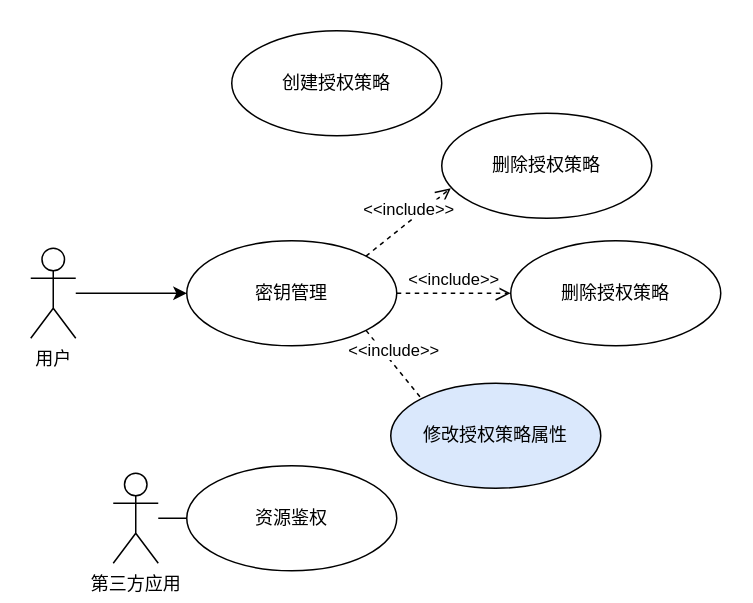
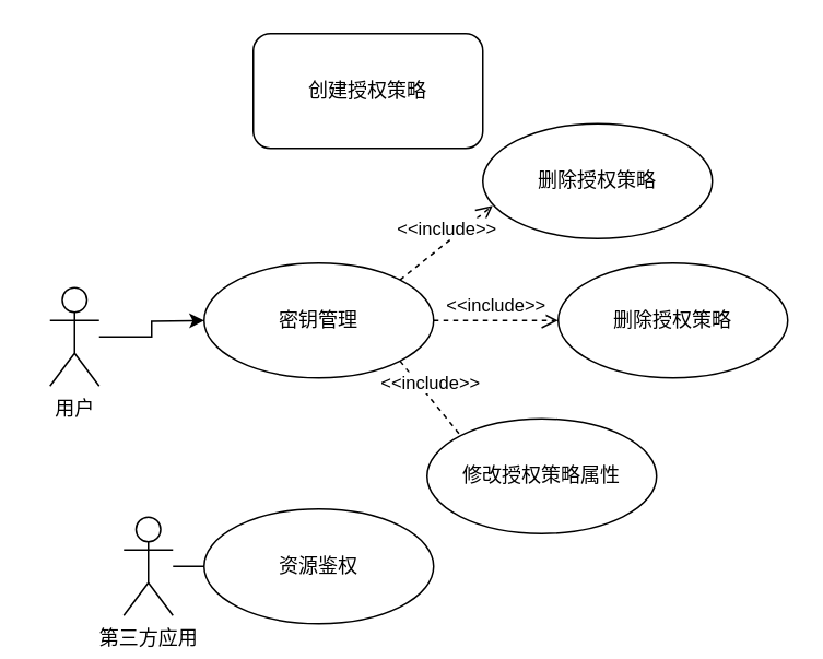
  <mxCell id="0" />
  <mxCell id="1" parent="0" />
  <mxCell id="2" value="" style="edgeStyle=orthogonalEdgeStyle;rounded=0;orthogonalLoop=1;jettySize=auto;html=1;" edge="1" parent="1" source="3"><mxGeometry relative="1" as="geometry"><mxPoint x="124" y="345" as="targetPoint" /></mxGeometry></mxCell>
  <mxCell id="3" value="第三方应用" style="shape=umlActor;verticalLabelPosition=bottom;verticalAlign=top;html=1;outlineConnect=0;" vertex="1" parent="1"><mxGeometry x="75" y="315" width="30" height="60" as="geometry" /></mxCell>
  <mxCell id="4" value="" style="edgeStyle=orthogonalEdgeStyle;rounded=0;orthogonalLoop=1;jettySize=auto;html=1;" edge="1" parent="1" source="5"><mxGeometry relative="1" as="geometry"><mxPoint x="124" y="195" as="targetPoint" /></mxGeometry></mxCell>
- <mxCell id="5" value="用户" style="shape=umlActor;verticalLabelPosition=bottom;verticalAlign=top;html=1;outlineConnect=0;" vertex="1" parent="1"><mxGeometry x="20" y="165" width="30" height="60" as="geometry" /></mxCell>
+ <mxCell id="5" value="用户" style="shape=umlActor;verticalLabelPosition=bottom;verticalAlign=top;html=1;outlineConnect=0;" vertex="1" parent="1"><mxGeometry x="30" y="175" width="30" height="60" as="geometry" /></mxCell>
  <mxCell id="6" value="资源鉴权" style="ellipse;whiteSpace=wrap;html=1;" vertex="1" parent="1"><mxGeometry x="124" y="310" width="140" height="70" as="geometry" /></mxCell>
- <mxCell id="7" value="创建授权策略" style="ellipse;whiteSpace=wrap;html=1;" vertex="1" parent="1"><mxGeometry x="154" y="20" width="140" height="70" as="geometry" /></mxCell>
+ <mxCell id="7" value="创建授权策略" style="whiteSpace=wrap;html=1;rounded=1;" vertex="1" parent="1"><mxGeometry x="154" y="20" width="140" height="70" as="geometry" /></mxCell>
  <mxCell id="8" value="密钥管理" style="ellipse;whiteSpace=wrap;html=1;" vertex="1" parent="1"><mxGeometry x="124" y="160" width="140" height="70" as="geometry" /></mxCell>
  <mxCell id="9" value="删除授权策略" style="ellipse;whiteSpace=wrap;html=1;" vertex="1" parent="1"><mxGeometry x="294" y="75" width="140" height="70" as="geometry" /></mxCell>
  <mxCell id="10" value="删除授权策略" style="ellipse;whiteSpace=wrap;html=1;" vertex="1" parent="1"><mxGeometry x="340" y="160" width="140" height="70" as="geometry" /></mxCell>
- <mxCell id="11" value="修改授权策略属性" style="ellipse;whiteSpace=wrap;html=1;fillColor=#dae8fc;" vertex="1" parent="1"><mxGeometry x="260" y="255" width="140" height="70" as="geometry" /></mxCell>
+ <mxCell id="11" value="修改授权策略属性" style="ellipse;whiteSpace=wrap;html=1;" vertex="1" parent="1"><mxGeometry x="260" y="255" width="140" height="70" as="geometry" /></mxCell>
  <mxCell id="12" value="&amp;lt;&amp;lt;include&amp;gt;&amp;gt;" style="html=1;verticalAlign=bottom;endArrow=open;dashed=1;endSize=8;elbow=vertical;rounded=0;entryX=0.043;entryY=0.714;entryDx=0;entryDy=0;entryPerimeter=0;exitX=1;exitY=0;exitDx=0;exitDy=0;" edge="1" parent="1" source="8" target="9"><mxGeometry x="-0.01" relative="1" as="geometry"><mxPoint x="204" y="170" as="sourcePoint" /><mxPoint x="211" y="97" as="targetPoint" /><mxPoint as="offset" /></mxGeometry></mxCell>
  <mxCell id="13" value="&amp;lt;&amp;lt;include&amp;gt;&amp;gt;" style="html=1;verticalAlign=bottom;endArrow=open;dashed=1;endSize=8;elbow=vertical;rounded=0;entryX=0;entryY=0.5;entryDx=0;entryDy=0;exitX=1;exitY=0.5;exitDx=0;exitDy=0;" edge="1" parent="1" source="8" target="10"><mxGeometry x="-0.01" relative="1" as="geometry"><mxPoint x="214" y="180" as="sourcePoint" /><mxPoint x="221" y="107" as="targetPoint" /><mxPoint as="offset" /></mxGeometry></mxCell>
  <mxCell id="14" value="&amp;lt;&amp;lt;include&amp;gt;&amp;gt;" style="html=1;verticalAlign=bottom;endArrow=none;dashed=1;endSize=8;elbow=vertical;rounded=0;entryX=0;entryY=0;entryDx=0;entryDy=0;exitX=1;exitY=1;exitDx=0;exitDy=0;" edge="1" parent="1" source="8" target="11"><mxGeometry x="-0.01" relative="1" as="geometry"><mxPoint x="224" y="190" as="sourcePoint" /><mxPoint x="231" y="117" as="targetPoint" /><mxPoint as="offset" /></mxGeometry></mxCell>
